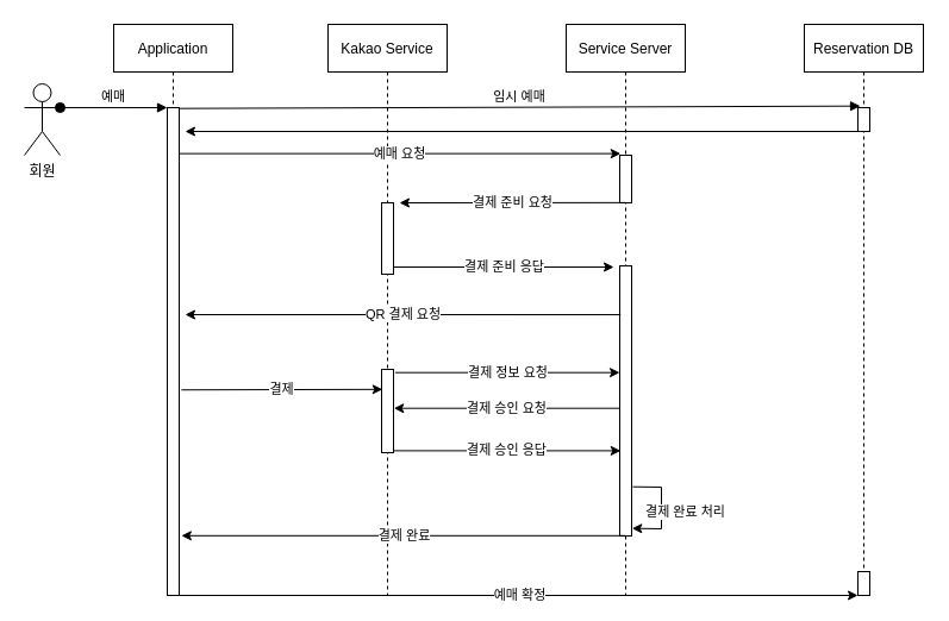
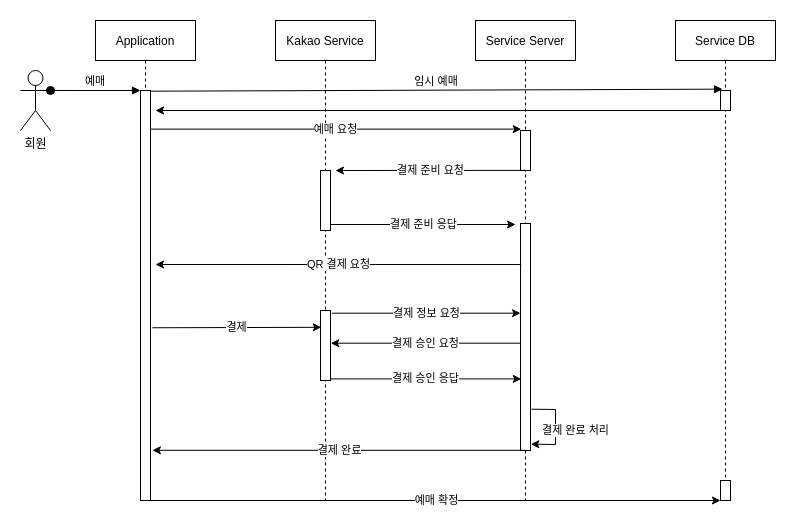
  <mxCell id="0" />
  <mxCell id="1" parent="0" />
  <mxCell id="2" value="Application" style="shape=umlLifeline;perimeter=lifelinePerimeter;container=1;collapsible=0;recursiveResize=0;rounded=0;shadow=0;strokeWidth=1;" parent="1" vertex="1"><mxGeometry x="95" y="20" width="100" height="480" as="geometry" /></mxCell>
  <mxCell id="3" value="" style="points=[];perimeter=orthogonalPerimeter;rounded=0;shadow=0;strokeWidth=1;" parent="2" vertex="1"><mxGeometry x="45" y="70" width="10" height="410" as="geometry" /></mxCell>
  <mxCell id="4" value="Kakao Service" style="shape=umlLifeline;perimeter=lifelinePerimeter;container=1;collapsible=0;recursiveResize=0;rounded=0;shadow=0;strokeWidth=1;" parent="1" vertex="1"><mxGeometry x="275" y="20" width="100" height="480" as="geometry" /></mxCell>
  <mxCell id="5" value="" style="points=[];perimeter=orthogonalPerimeter;rounded=0;shadow=0;strokeWidth=1;" parent="4" vertex="1"><mxGeometry x="45" y="150" width="10" height="60" as="geometry" /></mxCell>
  <mxCell id="6" value="" style="points=[];perimeter=orthogonalPerimeter;rounded=0;shadow=0;strokeWidth=1;" vertex="1" parent="4"><mxGeometry x="45" y="290" width="10" height="70" as="geometry" /></mxCell>
  <mxCell id="7" value="임시 예매" style="verticalAlign=bottom;endArrow=block;shadow=0;strokeWidth=1;entryX=0.204;entryY=-0.067;entryDx=0;entryDy=0;entryPerimeter=0;" parent="1" target="14" edge="1"><mxGeometry relative="1" as="geometry"><mxPoint x="150" y="90.7" as="sourcePoint" /><mxPoint x="715" y="91" as="targetPoint" /></mxGeometry></mxCell>
  <mxCell id="8" value="Service Server" style="shape=umlLifeline;perimeter=lifelinePerimeter;container=1;collapsible=0;recursiveResize=0;rounded=0;shadow=0;strokeWidth=1;" vertex="1" parent="1"><mxGeometry x="475" y="20" width="100" height="480" as="geometry" /></mxCell>
  <mxCell id="9" value="" style="points=[];perimeter=orthogonalPerimeter;rounded=0;shadow=0;strokeWidth=1;" vertex="1" parent="8"><mxGeometry x="45" y="110" width="10" height="40" as="geometry" /></mxCell>
  <mxCell id="10" value="" style="points=[];perimeter=orthogonalPerimeter;rounded=0;shadow=0;strokeWidth=1;" vertex="1" parent="8"><mxGeometry x="45" y="203" width="10" height="227" as="geometry" /></mxCell>
  <mxCell id="11" value="결제 준비 응답" style="endArrow=classic;html=1;rounded=0;" edge="1" parent="8"><mxGeometry width="50" height="50" relative="1" as="geometry"><mxPoint x="-145" y="204" as="sourcePoint" /><mxPoint x="40" y="204" as="targetPoint" /></mxGeometry></mxCell>
  <mxCell id="12" value="결제 완료 처리" style="endArrow=classic;html=1;rounded=0;exitX=1.092;exitY=0.818;exitDx=0;exitDy=0;exitPerimeter=0;entryX=1.029;entryY=0.972;entryDx=0;entryDy=0;entryPerimeter=0;" edge="1" parent="8" source="10" target="10"><mxGeometry x="0.076" y="20" width="50" height="50" relative="1" as="geometry"><mxPoint x="60" y="410" as="sourcePoint" /><mxPoint x="110" y="430" as="targetPoint" /><Array as="points"><mxPoint x="80" y="389" /><mxPoint x="80" y="424" /></Array><mxPoint as="offset" /></mxGeometry></mxCell>
- <mxCell id="13" value="Reservation DB" style="shape=umlLifeline;perimeter=lifelinePerimeter;container=1;collapsible=0;recursiveResize=0;rounded=0;shadow=0;strokeWidth=1;" vertex="1" parent="1"><mxGeometry x="675" y="20" width="100" height="480" as="geometry" /></mxCell>
+ <mxCell id="13" value="Service DB" style="shape=umlLifeline;perimeter=lifelinePerimeter;container=1;collapsible=0;recursiveResize=0;rounded=0;shadow=0;strokeWidth=1;" vertex="1" parent="1"><mxGeometry x="675" y="20" width="100" height="480" as="geometry" /></mxCell>
  <mxCell id="14" value="" style="points=[];perimeter=orthogonalPerimeter;rounded=0;shadow=0;strokeWidth=1;" vertex="1" parent="13"><mxGeometry x="45" y="70" width="10" height="20" as="geometry" /></mxCell>
  <mxCell id="15" value="" style="points=[];perimeter=orthogonalPerimeter;rounded=0;shadow=0;strokeWidth=1;" vertex="1" parent="13"><mxGeometry x="45" y="460" width="10" height="20" as="geometry" /></mxCell>
  <mxCell id="16" value="예매 확정" style="endArrow=classic;html=1;rounded=0;" edge="1" parent="13"><mxGeometry width="50" height="50" relative="1" as="geometry"><mxPoint x="-524.5" y="480" as="sourcePoint" /><mxPoint x="45" y="480" as="targetPoint" /></mxGeometry></mxCell>
  <mxCell id="17" value="회원" style="shape=umlActor;verticalLabelPosition=bottom;verticalAlign=top;html=1;outlineConnect=0;" vertex="1" parent="1"><mxGeometry x="20" y="70" width="30" height="60" as="geometry" /></mxCell>
  <mxCell id="18" value="예매" style="verticalAlign=bottom;startArrow=oval;endArrow=block;startSize=8;shadow=0;strokeWidth=1;exitX=1;exitY=0.333;exitDx=0;exitDy=0;exitPerimeter=0;" parent="1" target="3" edge="1" source="17"><mxGeometry relative="1" as="geometry"><mxPoint x="55" y="80" as="sourcePoint" /></mxGeometry></mxCell>
  <mxCell id="19" value="" style="endArrow=classic;html=1;rounded=0;" edge="1" parent="1"><mxGeometry width="50" height="50" relative="1" as="geometry"><mxPoint x="720" y="110" as="sourcePoint" /><mxPoint x="155" y="110" as="targetPoint" /></mxGeometry></mxCell>
  <mxCell id="20" value="예매 요청" style="endArrow=classic;html=1;rounded=0;entryX=0.077;entryY=-0.034;entryDx=0;entryDy=0;entryPerimeter=0;" edge="1" parent="1" source="3" target="9"><mxGeometry width="50" height="50" relative="1" as="geometry"><mxPoint x="365" y="180" as="sourcePoint" /><mxPoint x="415" y="130" as="targetPoint" /></mxGeometry></mxCell>
  <mxCell id="21" value="결제 준비 요청" style="endArrow=classic;html=1;rounded=0;" edge="1" parent="1"><mxGeometry width="50" height="50" relative="1" as="geometry"><mxPoint x="524.5" y="169.86" as="sourcePoint" /><mxPoint x="335" y="170" as="targetPoint" /></mxGeometry></mxCell>
  <mxCell id="22" value="QR 결제 요청" style="endArrow=classic;html=1;rounded=0;exitX=0.077;exitY=0.194;exitDx=0;exitDy=0;exitPerimeter=0;" edge="1" parent="1"><mxGeometry width="50" height="50" relative="1" as="geometry"><mxPoint x="520.77" y="264.04" as="sourcePoint" /><mxPoint x="155" y="264" as="targetPoint" /></mxGeometry></mxCell>
  <mxCell id="23" value="결제" style="endArrow=classic;html=1;rounded=0;exitX=1.188;exitY=0.725;exitDx=0;exitDy=0;exitPerimeter=0;entryX=0.077;entryY=0.047;entryDx=0;entryDy=0;entryPerimeter=0;" edge="1" parent="1"><mxGeometry width="50" height="50" relative="1" as="geometry"><mxPoint x="151.88" y="327.25" as="sourcePoint" /><mxPoint x="320.77" y="326.82" as="targetPoint" /></mxGeometry></mxCell>
  <mxCell id="24" value="결제 정보 요청" style="endArrow=classic;html=1;rounded=0;exitX=1.156;exitY=0.195;exitDx=0;exitDy=0;exitPerimeter=0;" edge="1" parent="1"><mxGeometry width="50" height="50" relative="1" as="geometry"><mxPoint x="331.56" y="312.7" as="sourcePoint" /><mxPoint x="520" y="312.7" as="targetPoint" /></mxGeometry></mxCell>
  <mxCell id="25" value="결제 승인 요청" style="endArrow=classic;html=1;rounded=0;entryX=1.029;entryY=0.467;entryDx=0;entryDy=0;entryPerimeter=0;" edge="1" parent="1" source="10" target="6"><mxGeometry width="50" height="50" relative="1" as="geometry"><mxPoint x="395" y="240" as="sourcePoint" /><mxPoint x="335" y="344" as="targetPoint" /></mxGeometry></mxCell>
  <mxCell id="26" value="결제 승인 응답" style="endArrow=classic;html=1;rounded=0;entryX=0.077;entryY=0.915;entryDx=0;entryDy=0;entryPerimeter=0;" edge="1" parent="1" source="6"><mxGeometry width="50" height="50" relative="1" as="geometry"><mxPoint x="335" y="378" as="sourcePoint" /><mxPoint x="520.77" y="378.4" as="targetPoint" /></mxGeometry></mxCell>
  <mxCell id="27" value="결제 완료" style="endArrow=classic;html=1;rounded=0;entryX=1.188;entryY=0.88;entryDx=0;entryDy=0;entryPerimeter=0;" edge="1" parent="1"><mxGeometry width="50" height="50" relative="1" as="geometry"><mxPoint x="524.5" y="449.8" as="sourcePoint" /><mxPoint x="151.88" y="449.8" as="targetPoint" /></mxGeometry></mxCell>
